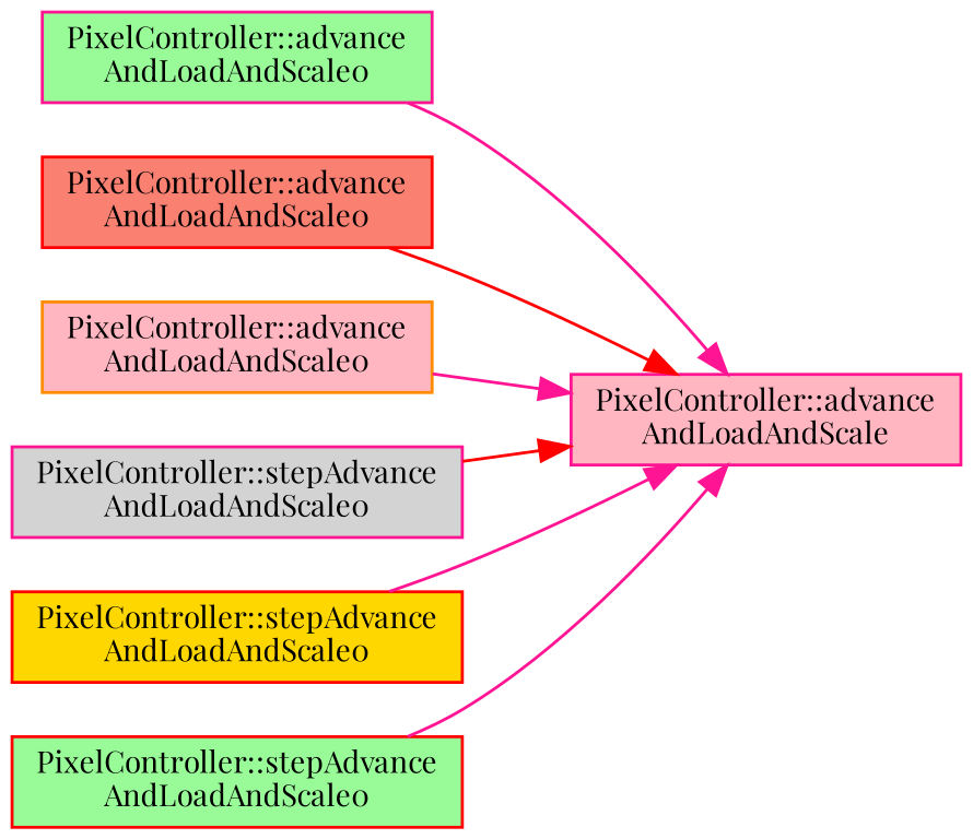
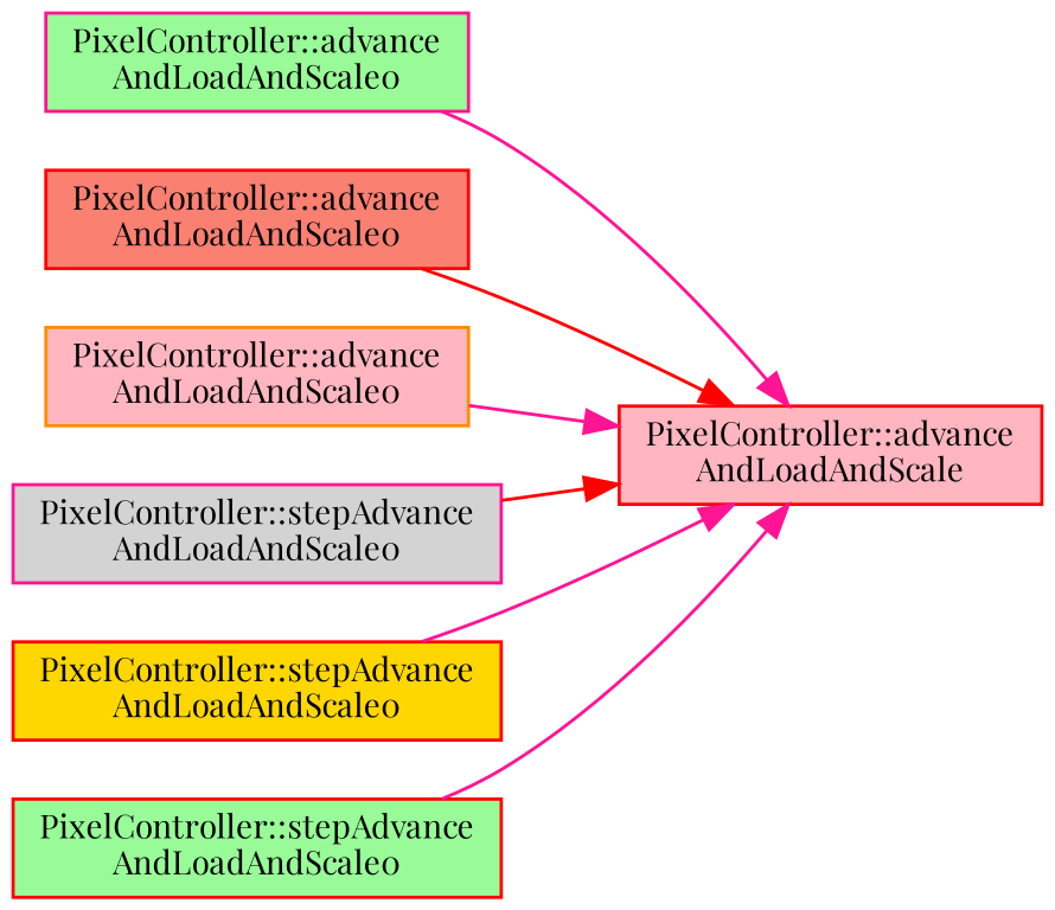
  digraph {
    rankdir=RL
    fontname="Playfair Display"
    node [color=deeppink fillcolor=lightpink fontname="Playfair Display" fontsize=10 shape=box style=filled]
    edge [color=deeppink dir=back fontname="Playfair Display" fontsize=10 labelfontname=Helvetica labelfontsize=10 style=solid]
-   n1 [fontcolor=black height=0.2 label="PixelController::advance\lAndLoadAndScale" width=0.4]
+   n1 [color=red fontcolor=black height=0.2 label="PixelController::advance\lAndLoadAndScale" width=0.4]
    n2 [fillcolor=palegreen height=0.2 label="PixelController::advance\lAndLoadAndScale0" width=0.4]
    n3 [color=red fillcolor=salmon height=0.2 label="PixelController::advance\lAndLoadAndScale0" width=0.4]
    n4 [color=darkorange height=0.2 label="PixelController::advance\lAndLoadAndScale0" width=0.4]
    n5 [fillcolor=lightgrey height=0.2 label="PixelController::stepAdvance\lAndLoadAndScale0" width=0.4]
    n6 [color=red fillcolor=gold height=0.2 label="PixelController::stepAdvance\lAndLoadAndScale0" width=0.4]
    n7 [color=red fillcolor=palegreen height=0.2 label="PixelController::stepAdvance\lAndLoadAndScale0" width=0.4]
    n1 -> n2
    n1 -> n3 [color=red]
    n1 -> n4
    n1 -> n5 [color=red]
    n1 -> n6
    n1 -> n7
  }
